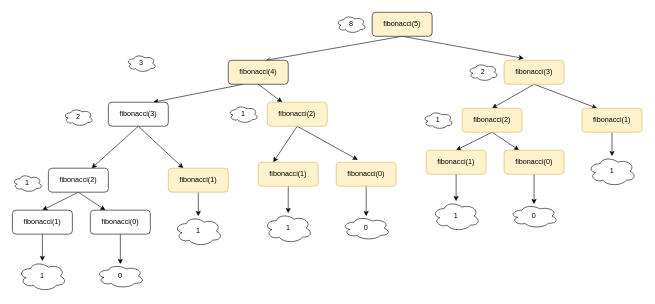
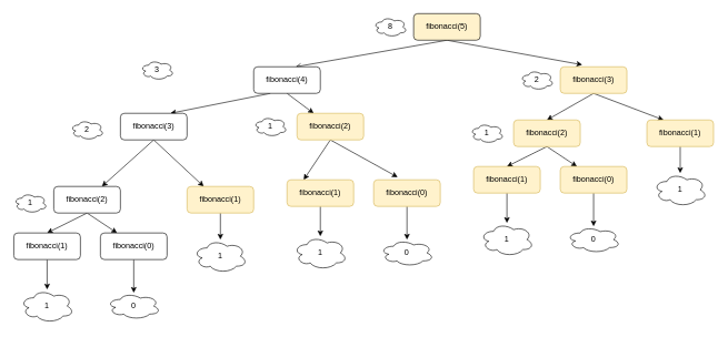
  <mxCell id="0" />
  <mxCell id="1" parent="0" />
  <mxCell id="2" style="edgeStyle=none;rounded=0;orthogonalLoop=1;jettySize=auto;html=1;exitX=0.5;exitY=1;exitDx=0;exitDy=0;entryX=0.33;entryY=-0.075;entryDx=0;entryDy=0;entryPerimeter=0;" parent="1" source="4" target="10" edge="1"><mxGeometry relative="1" as="geometry" /></mxCell>
  <mxCell id="3" style="edgeStyle=none;rounded=0;orthogonalLoop=1;jettySize=auto;html=1;exitX=0.5;exitY=1;exitDx=0;exitDy=0;entryX=0.63;entryY=0;entryDx=0;entryDy=0;entryPerimeter=0;endArrow=open;" parent="1" source="4" target="7" edge="1"><mxGeometry relative="1" as="geometry" /></mxCell>
  <mxCell id="4" value="fibonacci(5)" style="rounded=1;whiteSpace=wrap;html=1;fillColor=#fff2cc;" parent="1" vertex="1"><mxGeometry x="620" y="20" width="100" height="40" as="geometry" /></mxCell>
  <mxCell id="5" style="edgeStyle=none;rounded=0;orthogonalLoop=1;jettySize=auto;html=1;exitX=0.25;exitY=1;exitDx=0;exitDy=0;entryX=0.75;entryY=0;entryDx=0;entryDy=0;" parent="1" source="7" target="13" edge="1"><mxGeometry relative="1" as="geometry" /></mxCell>
  <mxCell id="6" style="edgeStyle=none;rounded=0;orthogonalLoop=1;jettySize=auto;html=1;exitX=0.5;exitY=1;exitDx=0;exitDy=0;entryX=0.25;entryY=0;entryDx=0;entryDy=0;" parent="1" source="7" target="16" edge="1"><mxGeometry relative="1" as="geometry" /></mxCell>
- <mxCell id="7" value="fibonacci(4)" style="rounded=1;whiteSpace=wrap;html=1;fillColor=#fff2cc;" parent="1" vertex="1"><mxGeometry x="380" y="100" width="100" height="40" as="geometry" /></mxCell>
+ <mxCell id="7" value="fibonacci(4)" style="rounded=1;whiteSpace=wrap;html=1;" parent="1" vertex="1"><mxGeometry x="380" y="100" width="100" height="40" as="geometry" /></mxCell>
  <mxCell id="8" style="edgeStyle=none;rounded=0;orthogonalLoop=1;jettySize=auto;html=1;exitX=0.5;exitY=1;exitDx=0;exitDy=0;entryX=0.5;entryY=0;entryDx=0;entryDy=0;" parent="1" source="10" target="19" edge="1"><mxGeometry relative="1" as="geometry" /></mxCell>
  <mxCell id="9" style="edgeStyle=none;rounded=0;orthogonalLoop=1;jettySize=auto;html=1;exitX=0.5;exitY=1;exitDx=0;exitDy=0;entryX=0.25;entryY=0;entryDx=0;entryDy=0;" parent="1" source="10" target="21" edge="1"><mxGeometry relative="1" as="geometry" /></mxCell>
  <mxCell id="10" value="fibonacci(3)" style="rounded=1;whiteSpace=wrap;html=1;fillColor=#fff2cc;strokeColor=#d6b656;" parent="1" vertex="1"><mxGeometry x="840" y="100" width="100" height="40" as="geometry" /></mxCell>
  <mxCell id="11" style="edgeStyle=none;rounded=0;orthogonalLoop=1;jettySize=auto;html=1;exitX=0.5;exitY=1;exitDx=0;exitDy=0;" parent="1" source="13" target="31" edge="1"><mxGeometry relative="1" as="geometry" /></mxCell>
  <mxCell id="12" style="edgeStyle=none;rounded=0;orthogonalLoop=1;jettySize=auto;html=1;exitX=0.5;exitY=1;exitDx=0;exitDy=0;entryX=0.25;entryY=0;entryDx=0;entryDy=0;" parent="1" source="13" target="33" edge="1"><mxGeometry relative="1" as="geometry" /></mxCell>
  <mxCell id="13" value="fibonacci(3)" style="rounded=1;whiteSpace=wrap;html=1;" parent="1" vertex="1"><mxGeometry x="180" y="170" width="100" height="40" as="geometry" /></mxCell>
  <mxCell id="14" style="edgeStyle=none;rounded=0;orthogonalLoop=1;jettySize=auto;html=1;exitX=0.5;exitY=1;exitDx=0;exitDy=0;entryX=0.25;entryY=0;entryDx=0;entryDy=0;" parent="1" source="16" target="42" edge="1"><mxGeometry relative="1" as="geometry" /></mxCell>
  <mxCell id="15" style="edgeStyle=none;rounded=0;orthogonalLoop=1;jettySize=auto;html=1;exitX=0.5;exitY=1;exitDx=0;exitDy=0;entryX=0.36;entryY=-0.1;entryDx=0;entryDy=0;entryPerimeter=0;" parent="1" source="16" target="44" edge="1"><mxGeometry relative="1" as="geometry" /></mxCell>
  <mxCell id="16" value="fibonacci(2)" style="rounded=1;whiteSpace=wrap;html=1;fillColor=#fff2cc;strokeColor=#d6b656;" parent="1" vertex="1"><mxGeometry x="445" y="170" width="100" height="40" as="geometry" /></mxCell>
  <mxCell id="17" style="edgeStyle=none;rounded=0;orthogonalLoop=1;jettySize=auto;html=1;exitX=0.5;exitY=1;exitDx=0;exitDy=0;entryX=0.5;entryY=0;entryDx=0;entryDy=0;" parent="1" source="19" target="24" edge="1"><mxGeometry relative="1" as="geometry" /></mxCell>
  <mxCell id="18" style="edgeStyle=none;rounded=0;orthogonalLoop=1;jettySize=auto;html=1;exitX=0.5;exitY=1;exitDx=0;exitDy=0;entryX=0.25;entryY=0;entryDx=0;entryDy=0;" parent="1" source="19" target="26" edge="1"><mxGeometry relative="1" as="geometry" /></mxCell>
  <mxCell id="19" value="fibonacci(2)" style="rounded=1;whiteSpace=wrap;html=1;fillColor=#fff2cc;strokeColor=#d6b656;" parent="1" vertex="1"><mxGeometry x="770" y="180" width="100" height="40" as="geometry" /></mxCell>
  <mxCell id="20" value="" style="edgeStyle=orthogonalEdgeStyle;rounded=0;orthogonalLoop=1;jettySize=auto;html=1;" parent="1" source="21" target="22" edge="1"><mxGeometry relative="1" as="geometry" /></mxCell>
  <mxCell id="21" value="fibonacci(1)" style="rounded=1;whiteSpace=wrap;html=1;fillColor=#fff2cc;strokeColor=#d6b656;" parent="1" vertex="1"><mxGeometry x="970" y="180" width="100" height="40" as="geometry" /></mxCell>
  <mxCell id="22" value="1" style="ellipse;shape=cloud;whiteSpace=wrap;html=1;rounded=1;" parent="1" vertex="1"><mxGeometry x="980" y="260" width="80" height="50" as="geometry" /></mxCell>
  <mxCell id="23" value="" style="edgeStyle=orthogonalEdgeStyle;rounded=0;orthogonalLoop=1;jettySize=auto;html=1;" parent="1" source="24" target="28" edge="1"><mxGeometry relative="1" as="geometry" /></mxCell>
  <mxCell id="24" value="fibonacci(1)" style="rounded=1;whiteSpace=wrap;html=1;fillColor=#fff2cc;strokeColor=#d6b656;" parent="1" vertex="1"><mxGeometry x="710" y="250" width="100" height="40" as="geometry" /></mxCell>
  <mxCell id="25" value="" style="edgeStyle=orthogonalEdgeStyle;rounded=0;orthogonalLoop=1;jettySize=auto;html=1;" parent="1" source="26" target="27" edge="1"><mxGeometry relative="1" as="geometry" /></mxCell>
  <mxCell id="26" value="fibonacci(0)" style="rounded=1;whiteSpace=wrap;html=1;fillColor=#fff2cc;strokeColor=#d6b656;" parent="1" vertex="1"><mxGeometry x="840" y="250" width="100" height="40" as="geometry" /></mxCell>
  <mxCell id="27" value="0" style="ellipse;shape=cloud;whiteSpace=wrap;html=1;rounded=1;" parent="1" vertex="1"><mxGeometry x="850" y="340" width="80" height="40" as="geometry" /></mxCell>
  <mxCell id="28" value="1" style="ellipse;shape=cloud;whiteSpace=wrap;html=1;rounded=1;" parent="1" vertex="1"><mxGeometry x="720" y="335" width="80" height="50" as="geometry" /></mxCell>
  <mxCell id="29" style="edgeStyle=none;rounded=0;orthogonalLoop=1;jettySize=auto;html=1;exitX=0.5;exitY=1;exitDx=0;exitDy=0;entryX=0.5;entryY=0;entryDx=0;entryDy=0;" parent="1" source="31" target="36" edge="1"><mxGeometry relative="1" as="geometry" /></mxCell>
  <mxCell id="30" style="edgeStyle=none;rounded=0;orthogonalLoop=1;jettySize=auto;html=1;exitX=0.5;exitY=1;exitDx=0;exitDy=0;entryX=0.25;entryY=0;entryDx=0;entryDy=0;" parent="1" source="31" target="38" edge="1"><mxGeometry relative="1" as="geometry" /></mxCell>
  <mxCell id="31" value="fibonacci(2)" style="rounded=1;whiteSpace=wrap;html=1;" parent="1" vertex="1"><mxGeometry x="80" y="280" width="100" height="40" as="geometry" /></mxCell>
  <mxCell id="32" value="" style="edgeStyle=orthogonalEdgeStyle;rounded=0;orthogonalLoop=1;jettySize=auto;html=1;" parent="1" source="33" target="34" edge="1"><mxGeometry relative="1" as="geometry" /></mxCell>
  <mxCell id="33" value="fibonacci(1)" style="rounded=1;whiteSpace=wrap;html=1;fillColor=#fff2cc;strokeColor=#d6b656;" parent="1" vertex="1"><mxGeometry x="280" y="280" width="100" height="40" as="geometry" /></mxCell>
  <mxCell id="34" value="1" style="ellipse;shape=cloud;whiteSpace=wrap;html=1;rounded=1;" parent="1" vertex="1"><mxGeometry x="290" y="360" width="80" height="50" as="geometry" /></mxCell>
  <mxCell id="35" value="" style="edgeStyle=orthogonalEdgeStyle;rounded=0;orthogonalLoop=1;jettySize=auto;html=1;" parent="1" source="36" target="40" edge="1"><mxGeometry relative="1" as="geometry" /></mxCell>
  <mxCell id="36" value="fibonacci(1)" style="rounded=1;whiteSpace=wrap;html=1;" parent="1" vertex="1"><mxGeometry x="20" y="350" width="100" height="40" as="geometry" /></mxCell>
  <mxCell id="37" value="" style="edgeStyle=orthogonalEdgeStyle;rounded=0;orthogonalLoop=1;jettySize=auto;html=1;" parent="1" source="38" target="39" edge="1"><mxGeometry relative="1" as="geometry" /></mxCell>
  <mxCell id="38" value="fibonacci(0)" style="rounded=1;whiteSpace=wrap;html=1;" parent="1" vertex="1"><mxGeometry x="150" y="350" width="100" height="40" as="geometry" /></mxCell>
  <mxCell id="39" value="0" style="ellipse;shape=cloud;whiteSpace=wrap;html=1;rounded=1;" parent="1" vertex="1"><mxGeometry x="160" y="440" width="80" height="40" as="geometry" /></mxCell>
  <mxCell id="40" value="1" style="ellipse;shape=cloud;whiteSpace=wrap;html=1;rounded=1;" parent="1" vertex="1"><mxGeometry x="30" y="435" width="80" height="50" as="geometry" /></mxCell>
  <mxCell id="41" value="" style="edgeStyle=orthogonalEdgeStyle;rounded=0;orthogonalLoop=1;jettySize=auto;html=1;" parent="1" source="42" target="46" edge="1"><mxGeometry relative="1" as="geometry" /></mxCell>
  <mxCell id="42" value="fibonacci(1)" style="rounded=1;whiteSpace=wrap;html=1;fillColor=#fff2cc;strokeColor=#d6b656;" parent="1" vertex="1"><mxGeometry x="430" y="270" width="100" height="40" as="geometry" /></mxCell>
  <mxCell id="43" value="" style="edgeStyle=orthogonalEdgeStyle;rounded=0;orthogonalLoop=1;jettySize=auto;html=1;" parent="1" source="44" target="45" edge="1"><mxGeometry relative="1" as="geometry" /></mxCell>
  <mxCell id="44" value="fibonacci(0)" style="rounded=1;whiteSpace=wrap;html=1;fillColor=#fff2cc;strokeColor=#d6b656;" parent="1" vertex="1"><mxGeometry x="560" y="270" width="100" height="40" as="geometry" /></mxCell>
  <mxCell id="45" value="0" style="ellipse;shape=cloud;whiteSpace=wrap;html=1;rounded=1;" parent="1" vertex="1"><mxGeometry x="570" y="360" width="80" height="40" as="geometry" /></mxCell>
  <mxCell id="46" value="1" style="ellipse;shape=cloud;whiteSpace=wrap;html=1;rounded=1;" parent="1" vertex="1"><mxGeometry x="440" y="355" width="80" height="50" as="geometry" /></mxCell>
  <mxCell id="47" value="1" style="ellipse;shape=cloud;whiteSpace=wrap;html=1;rounded=1;" parent="1" vertex="1"><mxGeometry x="20" y="290" width="50" height="30" as="geometry" /></mxCell>
  <mxCell id="48" value="2" style="ellipse;shape=cloud;whiteSpace=wrap;html=1;rounded=1;" parent="1" vertex="1"><mxGeometry x="105" y="180" width="50" height="30" as="geometry" /></mxCell>
  <mxCell id="49" value="1" style="ellipse;shape=cloud;whiteSpace=wrap;html=1;rounded=1;" parent="1" vertex="1"><mxGeometry x="380" y="175" width="50" height="30" as="geometry" /></mxCell>
  <mxCell id="50" value="1" style="ellipse;shape=cloud;whiteSpace=wrap;html=1;rounded=1;" parent="1" vertex="1"><mxGeometry x="705" y="185" width="50" height="30" as="geometry" /></mxCell>
  <mxCell id="51" value="2" style="ellipse;shape=cloud;whiteSpace=wrap;html=1;rounded=1;" parent="1" vertex="1"><mxGeometry x="780" y="105" width="50" height="30" as="geometry" /></mxCell>
  <mxCell id="52" value="3" style="ellipse;shape=cloud;whiteSpace=wrap;html=1;rounded=1;" parent="1" vertex="1"><mxGeometry x="210" y="90" width="50" height="30" as="geometry" /></mxCell>
  <mxCell id="53" value="8" style="ellipse;shape=cloud;whiteSpace=wrap;html=1;rounded=1;" parent="1" vertex="1"><mxGeometry x="560" y="25" width="50" height="30" as="geometry" /></mxCell>
